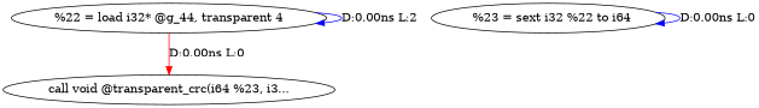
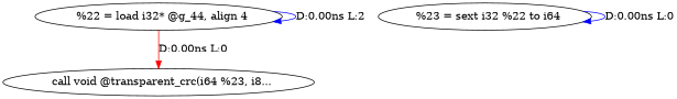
  digraph {
    edge [color=blue]
-   n1 [label="%22 = load i32* @g_44, transparent 4"]
-   n2 [label="call void @transparent_crc(i64 %23, i3..."]
+   n1 [label="  %22 = load i32* @g_44, align 4"]
+   n2 [label="  call void @transparent_crc(i64 %23, i8..."]
    n3 [label="  %23 = sext i32 %22 to i64"]
    n1 -> n1 [label="D:0.00ns L:2"]
    n1 -> n2 [color=red label="D:0.00ns L:0"]
    n3 -> n3 [label="D:0.00ns L:0"]
  }
